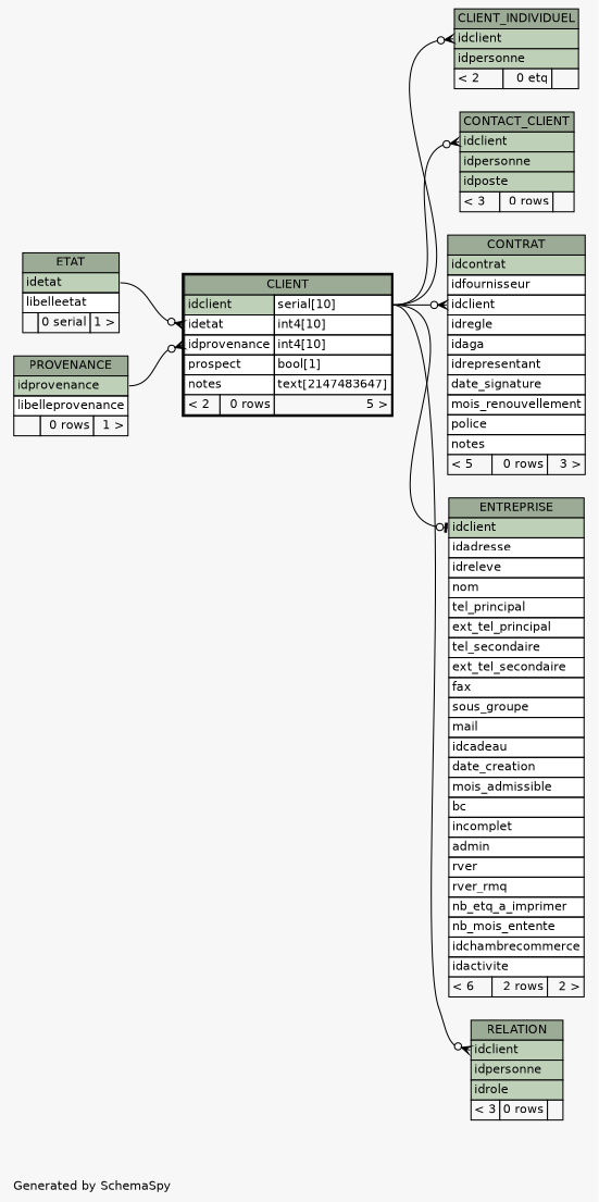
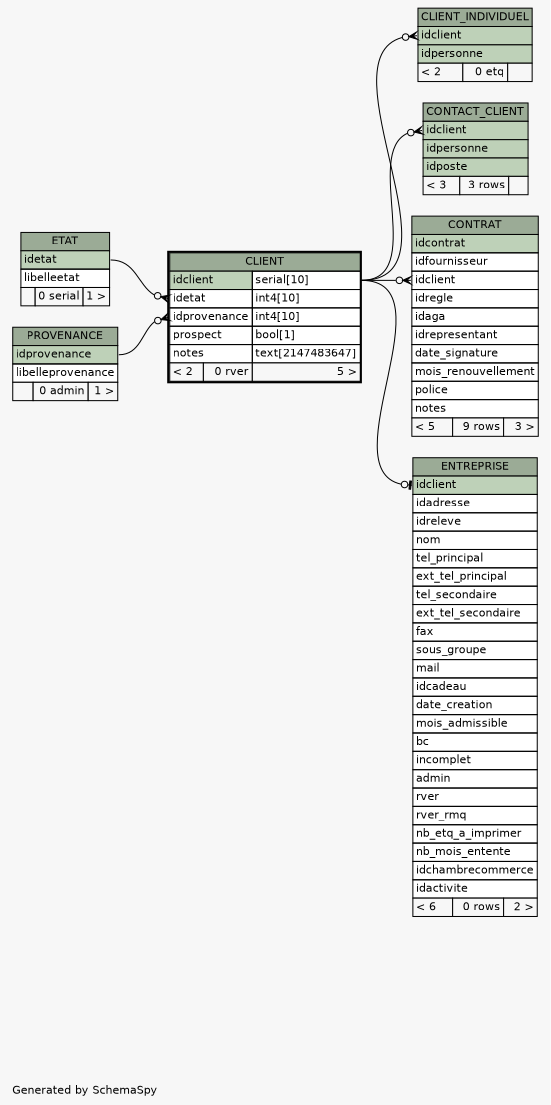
  digraph {
    bgcolor="#f7f7f7"
    fontname=Helvetica
    fontsize=11
    label="\nGenerated by SchemaSpy"
    labeljust=l
    nodesep=0.18
    rankdir=RL
    ranksep=0.46
    node [fontname=Helvetica fontsize=11 shape=plaintext]
    edge [arrowhead=none arrowsize=0.8 arrowtail=crowodot dir=back headport="idclient.type:e" tailport="idclient:w"]
-   n1 [label=<     <TABLE BORDER="2" CELLBORDER="1" CELLSPACING="0" BGCOLOR="#ffffff">       <TR><TD COLSPAN="3" BGCOLOR="#9bab96" ALIGN="CENTER">CLIENT</TD></TR>       <TR><TD PORT="idclient" COLSPAN="2" BGCOLOR="#bed1b8" ALIGN="LEFT">idclient</TD><TD PORT="idclient.type" ALIGN="LEFT">serial[10]</TD></TR>       <TR><TD PORT="idetat" COLSPAN="2" ALIGN="LEFT">idetat</TD><TD PORT="idetat.type" ALIGN="LEFT">int4[10]</TD></TR>       <TR><TD PORT="idprovenance" COLSPAN="2" ALIGN="LEFT">idprovenance</TD><TD PORT="idprovenance.type" ALIGN="LEFT">int4[10]</TD></TR>       <TR><TD PORT="prospect" COLSPAN="2" ALIGN="LEFT">prospect</TD><TD PORT="prospect.type" ALIGN="LEFT">bool[1]</TD></TR>       <TR><TD PORT="notes" COLSPAN="2" ALIGN="LEFT">notes</TD><TD PORT="notes.type" ALIGN="LEFT">text[2147483647]</TD></TR>       <TR><TD ALIGN="LEFT" BGCOLOR="#f7f7f7">&lt; 2</TD><TD ALIGN="RIGHT" BGCOLOR="#f7f7f7">0 rows</TD><TD ALIGN="RIGHT" BGCOLOR="#f7f7f7">5 &gt;</TD></TR>     </TABLE>>]
+   n1 [label=<     <TABLE BORDER="2" CELLBORDER="1" CELLSPACING="0" BGCOLOR="#ffffff">       <TR><TD COLSPAN="3" BGCOLOR="#9bab96" ALIGN="CENTER">CLIENT</TD></TR>       <TR><TD PORT="idclient" COLSPAN="2" BGCOLOR="#bed1b8" ALIGN="LEFT">idclient</TD><TD PORT="idclient.type" ALIGN="LEFT">serial[10]</TD></TR>       <TR><TD PORT="idetat" COLSPAN="2" ALIGN="LEFT">idetat</TD><TD PORT="idetat.type" ALIGN="LEFT">int4[10]</TD></TR>       <TR><TD PORT="idprovenance" COLSPAN="2" ALIGN="LEFT">idprovenance</TD><TD PORT="idprovenance.type" ALIGN="LEFT">int4[10]</TD></TR>       <TR><TD PORT="prospect" COLSPAN="2" ALIGN="LEFT">prospect</TD><TD PORT="prospect.type" ALIGN="LEFT">bool[1]</TD></TR>       <TR><TD PORT="notes" COLSPAN="2" ALIGN="LEFT">notes</TD><TD PORT="notes.type" ALIGN="LEFT">text[2147483647]</TD></TR>       <TR><TD ALIGN="LEFT" BGCOLOR="#f7f7f7">&lt; 2</TD><TD ALIGN="RIGHT" BGCOLOR="#f7f7f7">0 rver</TD><TD ALIGN="RIGHT" BGCOLOR="#f7f7f7">5 &gt;</TD></TR>     </TABLE>>]
    n2 [label=<     <TABLE BORDER="0" CELLBORDER="1" CELLSPACING="0" BGCOLOR="#ffffff">       <TR><TD COLSPAN="3" BGCOLOR="#9bab96" ALIGN="CENTER">ETAT</TD></TR>       <TR><TD PORT="idetat" COLSPAN="3" BGCOLOR="#bed1b8" ALIGN="LEFT">idetat</TD></TR>       <TR><TD PORT="libelleetat" COLSPAN="3" ALIGN="LEFT">libelleetat</TD></TR>       <TR><TD ALIGN="LEFT" BGCOLOR="#f7f7f7">  </TD><TD ALIGN="RIGHT" BGCOLOR="#f7f7f7">0 serial</TD><TD ALIGN="RIGHT" BGCOLOR="#f7f7f7">1 &gt;</TD></TR>     </TABLE>>]
-   n3 [label=<     <TABLE BORDER="0" CELLBORDER="1" CELLSPACING="0" BGCOLOR="#ffffff">       <TR><TD COLSPAN="3" BGCOLOR="#9bab96" ALIGN="CENTER">PROVENANCE</TD></TR>       <TR><TD PORT="idprovenance" COLSPAN="3" BGCOLOR="#bed1b8" ALIGN="LEFT">idprovenance</TD></TR>       <TR><TD PORT="libelleprovenance" COLSPAN="3" ALIGN="LEFT">libelleprovenance</TD></TR>       <TR><TD ALIGN="LEFT" BGCOLOR="#f7f7f7">  </TD><TD ALIGN="RIGHT" BGCOLOR="#f7f7f7">0 rows</TD><TD ALIGN="RIGHT" BGCOLOR="#f7f7f7">1 &gt;</TD></TR>     </TABLE>>]
+   n3 [label=<     <TABLE BORDER="0" CELLBORDER="1" CELLSPACING="0" BGCOLOR="#ffffff">       <TR><TD COLSPAN="3" BGCOLOR="#9bab96" ALIGN="CENTER">PROVENANCE</TD></TR>       <TR><TD PORT="idprovenance" COLSPAN="3" BGCOLOR="#bed1b8" ALIGN="LEFT">idprovenance</TD></TR>       <TR><TD PORT="libelleprovenance" COLSPAN="3" ALIGN="LEFT">libelleprovenance</TD></TR>       <TR><TD ALIGN="LEFT" BGCOLOR="#f7f7f7">  </TD><TD ALIGN="RIGHT" BGCOLOR="#f7f7f7">0 admin</TD><TD ALIGN="RIGHT" BGCOLOR="#f7f7f7">1 &gt;</TD></TR>     </TABLE>>]
    n4 [label=<     <TABLE BORDER="0" CELLBORDER="1" CELLSPACING="0" BGCOLOR="#ffffff">       <TR><TD COLSPAN="3" BGCOLOR="#9bab96" ALIGN="CENTER">CLIENT_INDIVIDUEL</TD></TR>       <TR><TD PORT="idclient" COLSPAN="3" BGCOLOR="#bed1b8" ALIGN="LEFT">idclient</TD></TR>       <TR><TD PORT="idpersonne" COLSPAN="3" BGCOLOR="#bed1b8" ALIGN="LEFT">idpersonne</TD></TR>       <TR><TD ALIGN="LEFT" BGCOLOR="#f7f7f7">&lt; 2</TD><TD ALIGN="RIGHT" BGCOLOR="#f7f7f7">0 etq</TD><TD ALIGN="RIGHT" BGCOLOR="#f7f7f7">  </TD></TR>     </TABLE>>]
-   n5 [label=<     <TABLE BORDER="0" CELLBORDER="1" CELLSPACING="0" BGCOLOR="#ffffff">       <TR><TD COLSPAN="3" BGCOLOR="#9bab96" ALIGN="CENTER">CONTACT_CLIENT</TD></TR>       <TR><TD PORT="idclient" COLSPAN="3" BGCOLOR="#bed1b8" ALIGN="LEFT">idclient</TD></TR>       <TR><TD PORT="idpersonne" COLSPAN="3" BGCOLOR="#bed1b8" ALIGN="LEFT">idpersonne</TD></TR>       <TR><TD PORT="idposte" COLSPAN="3" BGCOLOR="#bed1b8" ALIGN="LEFT">idposte</TD></TR>       <TR><TD ALIGN="LEFT" BGCOLOR="#f7f7f7">&lt; 3</TD><TD ALIGN="RIGHT" BGCOLOR="#f7f7f7">0 rows</TD><TD ALIGN="RIGHT" BGCOLOR="#f7f7f7">  </TD></TR>     </TABLE>>]
-   n6 [label=<     <TABLE BORDER="0" CELLBORDER="1" CELLSPACING="0" BGCOLOR="#ffffff">       <TR><TD COLSPAN="3" BGCOLOR="#9bab96" ALIGN="CENTER">CONTRAT</TD></TR>       <TR><TD PORT="idcontrat" COLSPAN="3" BGCOLOR="#bed1b8" ALIGN="LEFT">idcontrat</TD></TR>       <TR><TD PORT="idfournisseur" COLSPAN="3" ALIGN="LEFT">idfournisseur</TD></TR>       <TR><TD PORT="idclient" COLSPAN="3" ALIGN="LEFT">idclient</TD></TR>       <TR><TD PORT="idregle" COLSPAN="3" ALIGN="LEFT">idregle</TD></TR>       <TR><TD PORT="idaga" COLSPAN="3" ALIGN="LEFT">idaga</TD></TR>       <TR><TD PORT="idrepresentant" COLSPAN="3" ALIGN="LEFT">idrepresentant</TD></TR>       <TR><TD PORT="date_signature" COLSPAN="3" ALIGN="LEFT">date_signature</TD></TR>       <TR><TD PORT="mois_renouvellement" COLSPAN="3" ALIGN="LEFT">mois_renouvellement</TD></TR>       <TR><TD PORT="police" COLSPAN="3" ALIGN="LEFT">police</TD></TR>       <TR><TD PORT="notes" COLSPAN="3" ALIGN="LEFT">notes</TD></TR>       <TR><TD ALIGN="LEFT" BGCOLOR="#f7f7f7">&lt; 5</TD><TD ALIGN="RIGHT" BGCOLOR="#f7f7f7">0 rows</TD><TD ALIGN="RIGHT" BGCOLOR="#f7f7f7">3 &gt;</TD></TR>     </TABLE>>]
-   n7 [label=<     <TABLE BORDER="0" CELLBORDER="1" CELLSPACING="0" BGCOLOR="#ffffff">       <TR><TD COLSPAN="3" BGCOLOR="#9bab96" ALIGN="CENTER">ENTREPRISE</TD></TR>       <TR><TD PORT="idclient" COLSPAN="3" BGCOLOR="#bed1b8" ALIGN="LEFT">idclient</TD></TR>       <TR><TD PORT="idadresse" COLSPAN="3" ALIGN="LEFT">idadresse</TD></TR>       <TR><TD PORT="idreleve" COLSPAN="3" ALIGN="LEFT">idreleve</TD></TR>       <TR><TD PORT="nom" COLSPAN="3" ALIGN="LEFT">nom</TD></TR>       <TR><TD PORT="tel_principal" COLSPAN="3" ALIGN="LEFT">tel_principal</TD></TR>       <TR><TD PORT="ext_tel_principal" COLSPAN="3" ALIGN="LEFT">ext_tel_principal</TD></TR>       <TR><TD PORT="tel_secondaire" COLSPAN="3" ALIGN="LEFT">tel_secondaire</TD></TR>       <TR><TD PORT="ext_tel_secondaire" COLSPAN="3" ALIGN="LEFT">ext_tel_secondaire</TD></TR>       <TR><TD PORT="fax" COLSPAN="3" ALIGN="LEFT">fax</TD></TR>       <TR><TD PORT="sous_groupe" COLSPAN="3" ALIGN="LEFT">sous_groupe</TD></TR>       <TR><TD PORT="mail" COLSPAN="3" ALIGN="LEFT">mail</TD></TR>       <TR><TD PORT="idcadeau" COLSPAN="3" ALIGN="LEFT">idcadeau</TD></TR>       <TR><TD PORT="date_creation" COLSPAN="3" ALIGN="LEFT">date_creation</TD></TR>       <TR><TD PORT="mois_admissible" COLSPAN="3" ALIGN="LEFT">mois_admissible</TD></TR>       <TR><TD PORT="bc" COLSPAN="3" ALIGN="LEFT">bc</TD></TR>       <TR><TD PORT="incomplet" COLSPAN="3" ALIGN="LEFT">incomplet</TD></TR>       <TR><TD PORT="admin" COLSPAN="3" ALIGN="LEFT">admin</TD></TR>       <TR><TD PORT="rver" COLSPAN="3" ALIGN="LEFT">rver</TD></TR>       <TR><TD PORT="rver_rmq" COLSPAN="3" ALIGN="LEFT">rver_rmq</TD></TR>       <TR><TD PORT="nb_etq_a_imprimer" COLSPAN="3" ALIGN="LEFT">nb_etq_a_imprimer</TD></TR>       <TR><TD PORT="nb_mois_entente" COLSPAN="3" ALIGN="LEFT">nb_mois_entente</TD></TR>       <TR><TD PORT="idchambrecommerce" COLSPAN="3" ALIGN="LEFT">idchambrecommerce</TD></TR>       <TR><TD PORT="idactivite" COLSPAN="3" ALIGN="LEFT">idactivite</TD></TR>       <TR><TD ALIGN="LEFT" BGCOLOR="#f7f7f7">&lt; 6</TD><TD ALIGN="RIGHT" BGCOLOR="#f7f7f7">2 rows</TD><TD ALIGN="RIGHT" BGCOLOR="#f7f7f7">2 &gt;</TD></TR>     </TABLE>>]
-   n8 [label=<     <TABLE BORDER="0" CELLBORDER="1" CELLSPACING="0" BGCOLOR="#ffffff">       <TR><TD COLSPAN="3" BGCOLOR="#9bab96" ALIGN="CENTER">RELATION</TD></TR>       <TR><TD PORT="idclient" COLSPAN="3" BGCOLOR="#bed1b8" ALIGN="LEFT">idclient</TD></TR>       <TR><TD PORT="idpersonne" COLSPAN="3" BGCOLOR="#bed1b8" ALIGN="LEFT">idpersonne</TD></TR>       <TR><TD PORT="idrole" COLSPAN="3" BGCOLOR="#bed1b8" ALIGN="LEFT">idrole</TD></TR>       <TR><TD ALIGN="LEFT" BGCOLOR="#f7f7f7">&lt; 3</TD><TD ALIGN="RIGHT" BGCOLOR="#f7f7f7">0 rows</TD><TD ALIGN="RIGHT" BGCOLOR="#f7f7f7">  </TD></TR>     </TABLE>>]
+   n5 [label=<     <TABLE BORDER="0" CELLBORDER="1" CELLSPACING="0" BGCOLOR="#ffffff">       <TR><TD COLSPAN="3" BGCOLOR="#9bab96" ALIGN="CENTER">CONTACT_CLIENT</TD></TR>       <TR><TD PORT="idclient" COLSPAN="3" BGCOLOR="#bed1b8" ALIGN="LEFT">idclient</TD></TR>       <TR><TD PORT="idpersonne" COLSPAN="3" BGCOLOR="#bed1b8" ALIGN="LEFT">idpersonne</TD></TR>       <TR><TD PORT="idposte" COLSPAN="3" BGCOLOR="#bed1b8" ALIGN="LEFT">idposte</TD></TR>       <TR><TD ALIGN="LEFT" BGCOLOR="#f7f7f7">&lt; 3</TD><TD ALIGN="RIGHT" BGCOLOR="#f7f7f7">3 rows</TD><TD ALIGN="RIGHT" BGCOLOR="#f7f7f7">  </TD></TR>     </TABLE>>]
+   n6 [label=<     <TABLE BORDER="0" CELLBORDER="1" CELLSPACING="0" BGCOLOR="#ffffff">       <TR><TD COLSPAN="3" BGCOLOR="#9bab96" ALIGN="CENTER">CONTRAT</TD></TR>       <TR><TD PORT="idcontrat" COLSPAN="3" BGCOLOR="#bed1b8" ALIGN="LEFT">idcontrat</TD></TR>       <TR><TD PORT="idfournisseur" COLSPAN="3" ALIGN="LEFT">idfournisseur</TD></TR>       <TR><TD PORT="idclient" COLSPAN="3" ALIGN="LEFT">idclient</TD></TR>       <TR><TD PORT="idregle" COLSPAN="3" ALIGN="LEFT">idregle</TD></TR>       <TR><TD PORT="idaga" COLSPAN="3" ALIGN="LEFT">idaga</TD></TR>       <TR><TD PORT="idrepresentant" COLSPAN="3" ALIGN="LEFT">idrepresentant</TD></TR>       <TR><TD PORT="date_signature" COLSPAN="3" ALIGN="LEFT">date_signature</TD></TR>       <TR><TD PORT="mois_renouvellement" COLSPAN="3" ALIGN="LEFT">mois_renouvellement</TD></TR>       <TR><TD PORT="police" COLSPAN="3" ALIGN="LEFT">police</TD></TR>       <TR><TD PORT="notes" COLSPAN="3" ALIGN="LEFT">notes</TD></TR>       <TR><TD ALIGN="LEFT" BGCOLOR="#f7f7f7">&lt; 5</TD><TD ALIGN="RIGHT" BGCOLOR="#f7f7f7">9 rows</TD><TD ALIGN="RIGHT" BGCOLOR="#f7f7f7">3 &gt;</TD></TR>     </TABLE>>]
+   n7 [label=<     <TABLE BORDER="0" CELLBORDER="1" CELLSPACING="0" BGCOLOR="#ffffff">       <TR><TD COLSPAN="3" BGCOLOR="#9bab96" ALIGN="CENTER">ENTREPRISE</TD></TR>       <TR><TD PORT="idclient" COLSPAN="3" BGCOLOR="#bed1b8" ALIGN="LEFT">idclient</TD></TR>       <TR><TD PORT="idadresse" COLSPAN="3" ALIGN="LEFT">idadresse</TD></TR>       <TR><TD PORT="idreleve" COLSPAN="3" ALIGN="LEFT">idreleve</TD></TR>       <TR><TD PORT="nom" COLSPAN="3" ALIGN="LEFT">nom</TD></TR>       <TR><TD PORT="tel_principal" COLSPAN="3" ALIGN="LEFT">tel_principal</TD></TR>       <TR><TD PORT="ext_tel_principal" COLSPAN="3" ALIGN="LEFT">ext_tel_principal</TD></TR>       <TR><TD PORT="tel_secondaire" COLSPAN="3" ALIGN="LEFT">tel_secondaire</TD></TR>       <TR><TD PORT="ext_tel_secondaire" COLSPAN="3" ALIGN="LEFT">ext_tel_secondaire</TD></TR>       <TR><TD PORT="fax" COLSPAN="3" ALIGN="LEFT">fax</TD></TR>       <TR><TD PORT="sous_groupe" COLSPAN="3" ALIGN="LEFT">sous_groupe</TD></TR>       <TR><TD PORT="mail" COLSPAN="3" ALIGN="LEFT">mail</TD></TR>       <TR><TD PORT="idcadeau" COLSPAN="3" ALIGN="LEFT">idcadeau</TD></TR>       <TR><TD PORT="date_creation" COLSPAN="3" ALIGN="LEFT">date_creation</TD></TR>       <TR><TD PORT="mois_admissible" COLSPAN="3" ALIGN="LEFT">mois_admissible</TD></TR>       <TR><TD PORT="bc" COLSPAN="3" ALIGN="LEFT">bc</TD></TR>       <TR><TD PORT="incomplet" COLSPAN="3" ALIGN="LEFT">incomplet</TD></TR>       <TR><TD PORT="admin" COLSPAN="3" ALIGN="LEFT">admin</TD></TR>       <TR><TD PORT="rver" COLSPAN="3" ALIGN="LEFT">rver</TD></TR>       <TR><TD PORT="rver_rmq" COLSPAN="3" ALIGN="LEFT">rver_rmq</TD></TR>       <TR><TD PORT="nb_etq_a_imprimer" COLSPAN="3" ALIGN="LEFT">nb_etq_a_imprimer</TD></TR>       <TR><TD PORT="nb_mois_entente" COLSPAN="3" ALIGN="LEFT">nb_mois_entente</TD></TR>       <TR><TD PORT="idchambrecommerce" COLSPAN="3" ALIGN="LEFT">idchambrecommerce</TD></TR>       <TR><TD PORT="idactivite" COLSPAN="3" ALIGN="LEFT">idactivite</TD></TR>       <TR><TD ALIGN="LEFT" BGCOLOR="#f7f7f7">&lt; 6</TD><TD ALIGN="RIGHT" BGCOLOR="#f7f7f7">0 rows</TD><TD ALIGN="RIGHT" BGCOLOR="#f7f7f7">2 &gt;</TD></TR>     </TABLE>>]
    n1 -> n2 [headport="idetat:e" tailport="idetat:w"]
    n1 -> n3 [headport="idprovenance:e" tailport="idprovenance:w"]
    n4 -> n1
    n5 -> n1
    n6 -> n1
    n7 -> n1 [arrowtail=teeodot]
-   n8 -> n1
  }
